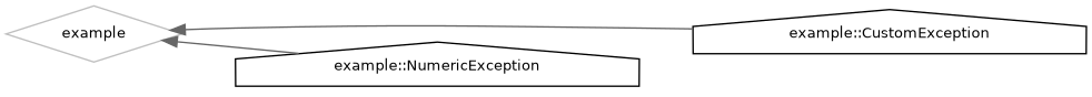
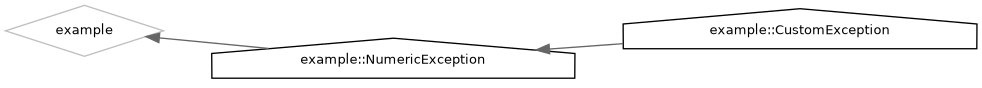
  digraph {
    rankdir=LR
    node [color=black fillcolor=white fontname=Helvetica fontsize=10 shape=house style=filled]
    edge [color=gray40 dir=back fontname=Helvetica fontsize=10 labelfontname=Helvetica labelfontsize=10 style=solid]
    n1 [color=grey75 height=0.2 label=example shape=diamond width=0.4]
    n2 [height=0.2 label="example::CustomException" width=0.4]
    n3 [height=0.2 label="example::NumericException" width=0.4]
-   n1 -> n2
+   n3 -> n2
    n1 -> n3
  }
